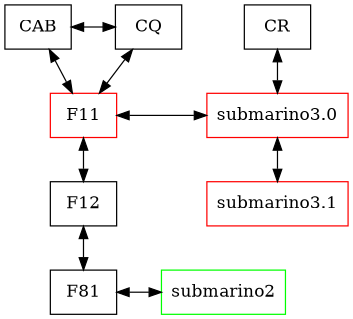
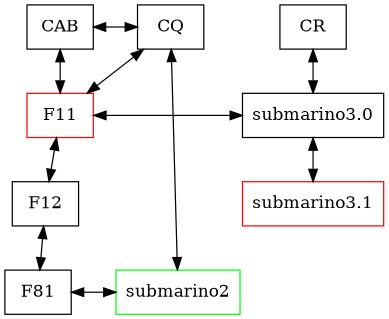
  digraph {
    nodesep=0.5
    rankdir=TB
    node [shape=rectangle]
    edge [dir=both]
    CAB
    CQ
    CR
    F11 [color=red]
-   "submarino3.0" [color=red]
+   "submarino3.0" [color=black]
    F12
    "submarino3.1" [color=red]
    n8 [label=F81]
    submarino2 [color=green]
    subgraph sub_1 {
      rank=same
      CAB
      CQ
      CR
    }
    subgraph sub_2 {
      rank=same
      F11
      "submarino3.0"
    }
    subgraph sub_3 {
      rank=same
      F12
      "submarino3.1"
    }
    subgraph sub_4 {
      rank=same
      n8
      submarino2
    }
    CAB -> CQ
    CAB -> F11
    CQ -> F11
+   CQ -> submarino2
    CR -> "submarino3.0"
    F11 -> "submarino3.0" [constraint=false]
    F11 -> F12
    "submarino3.0" -> "submarino3.1"
    F12 -> n8
    n8 -> submarino2
  }
